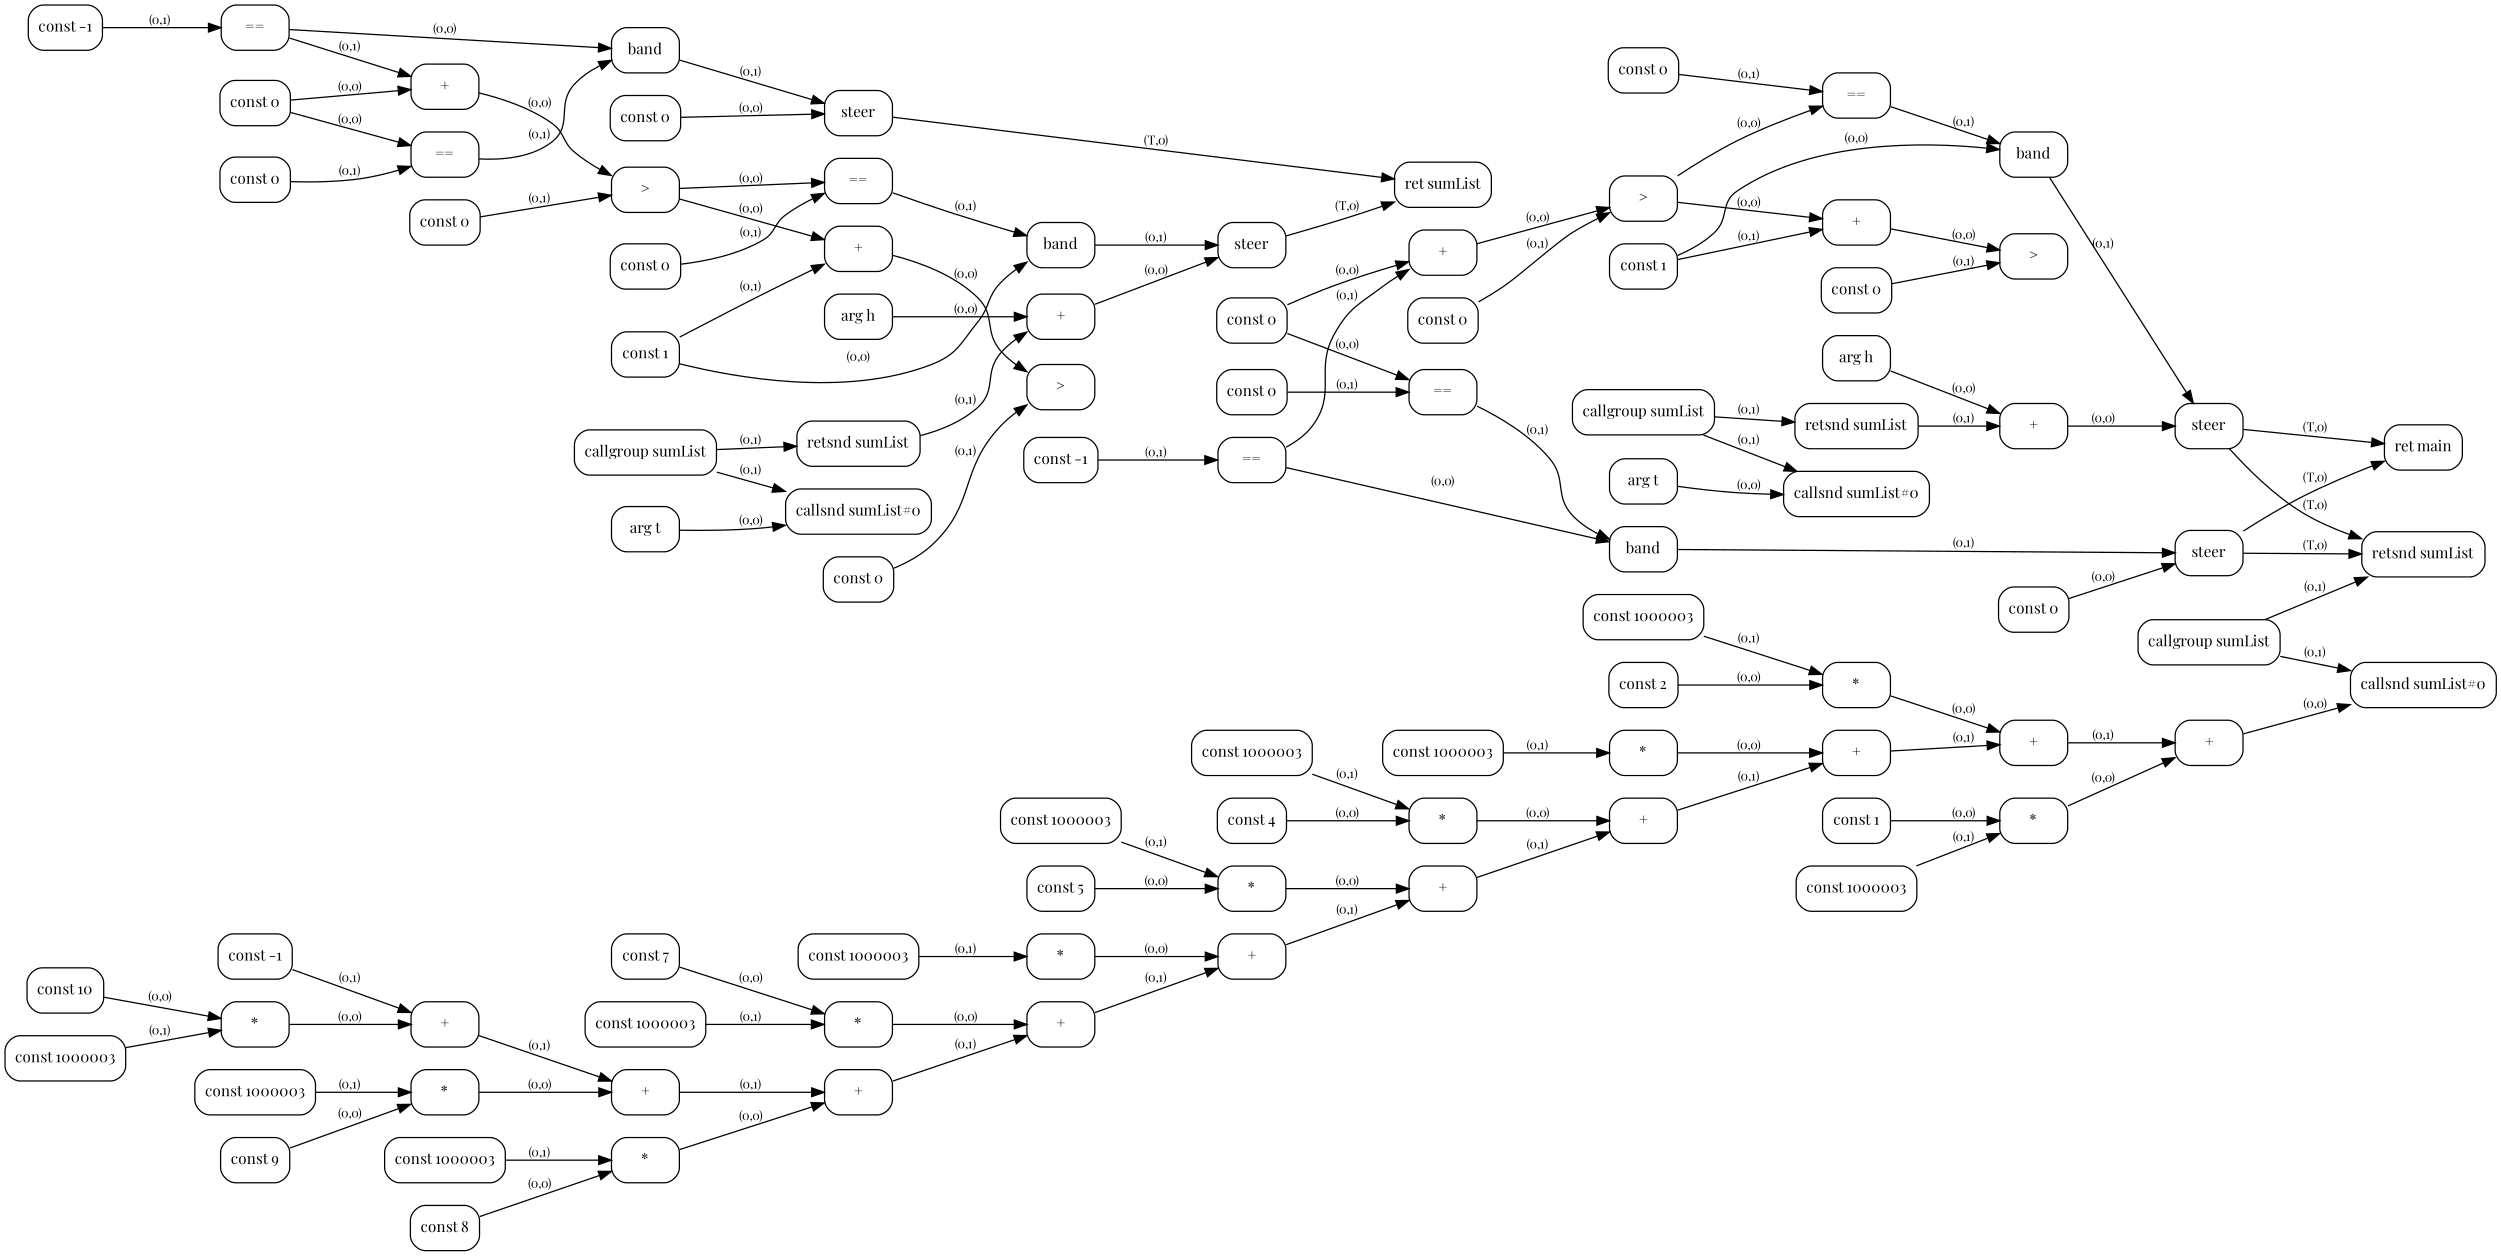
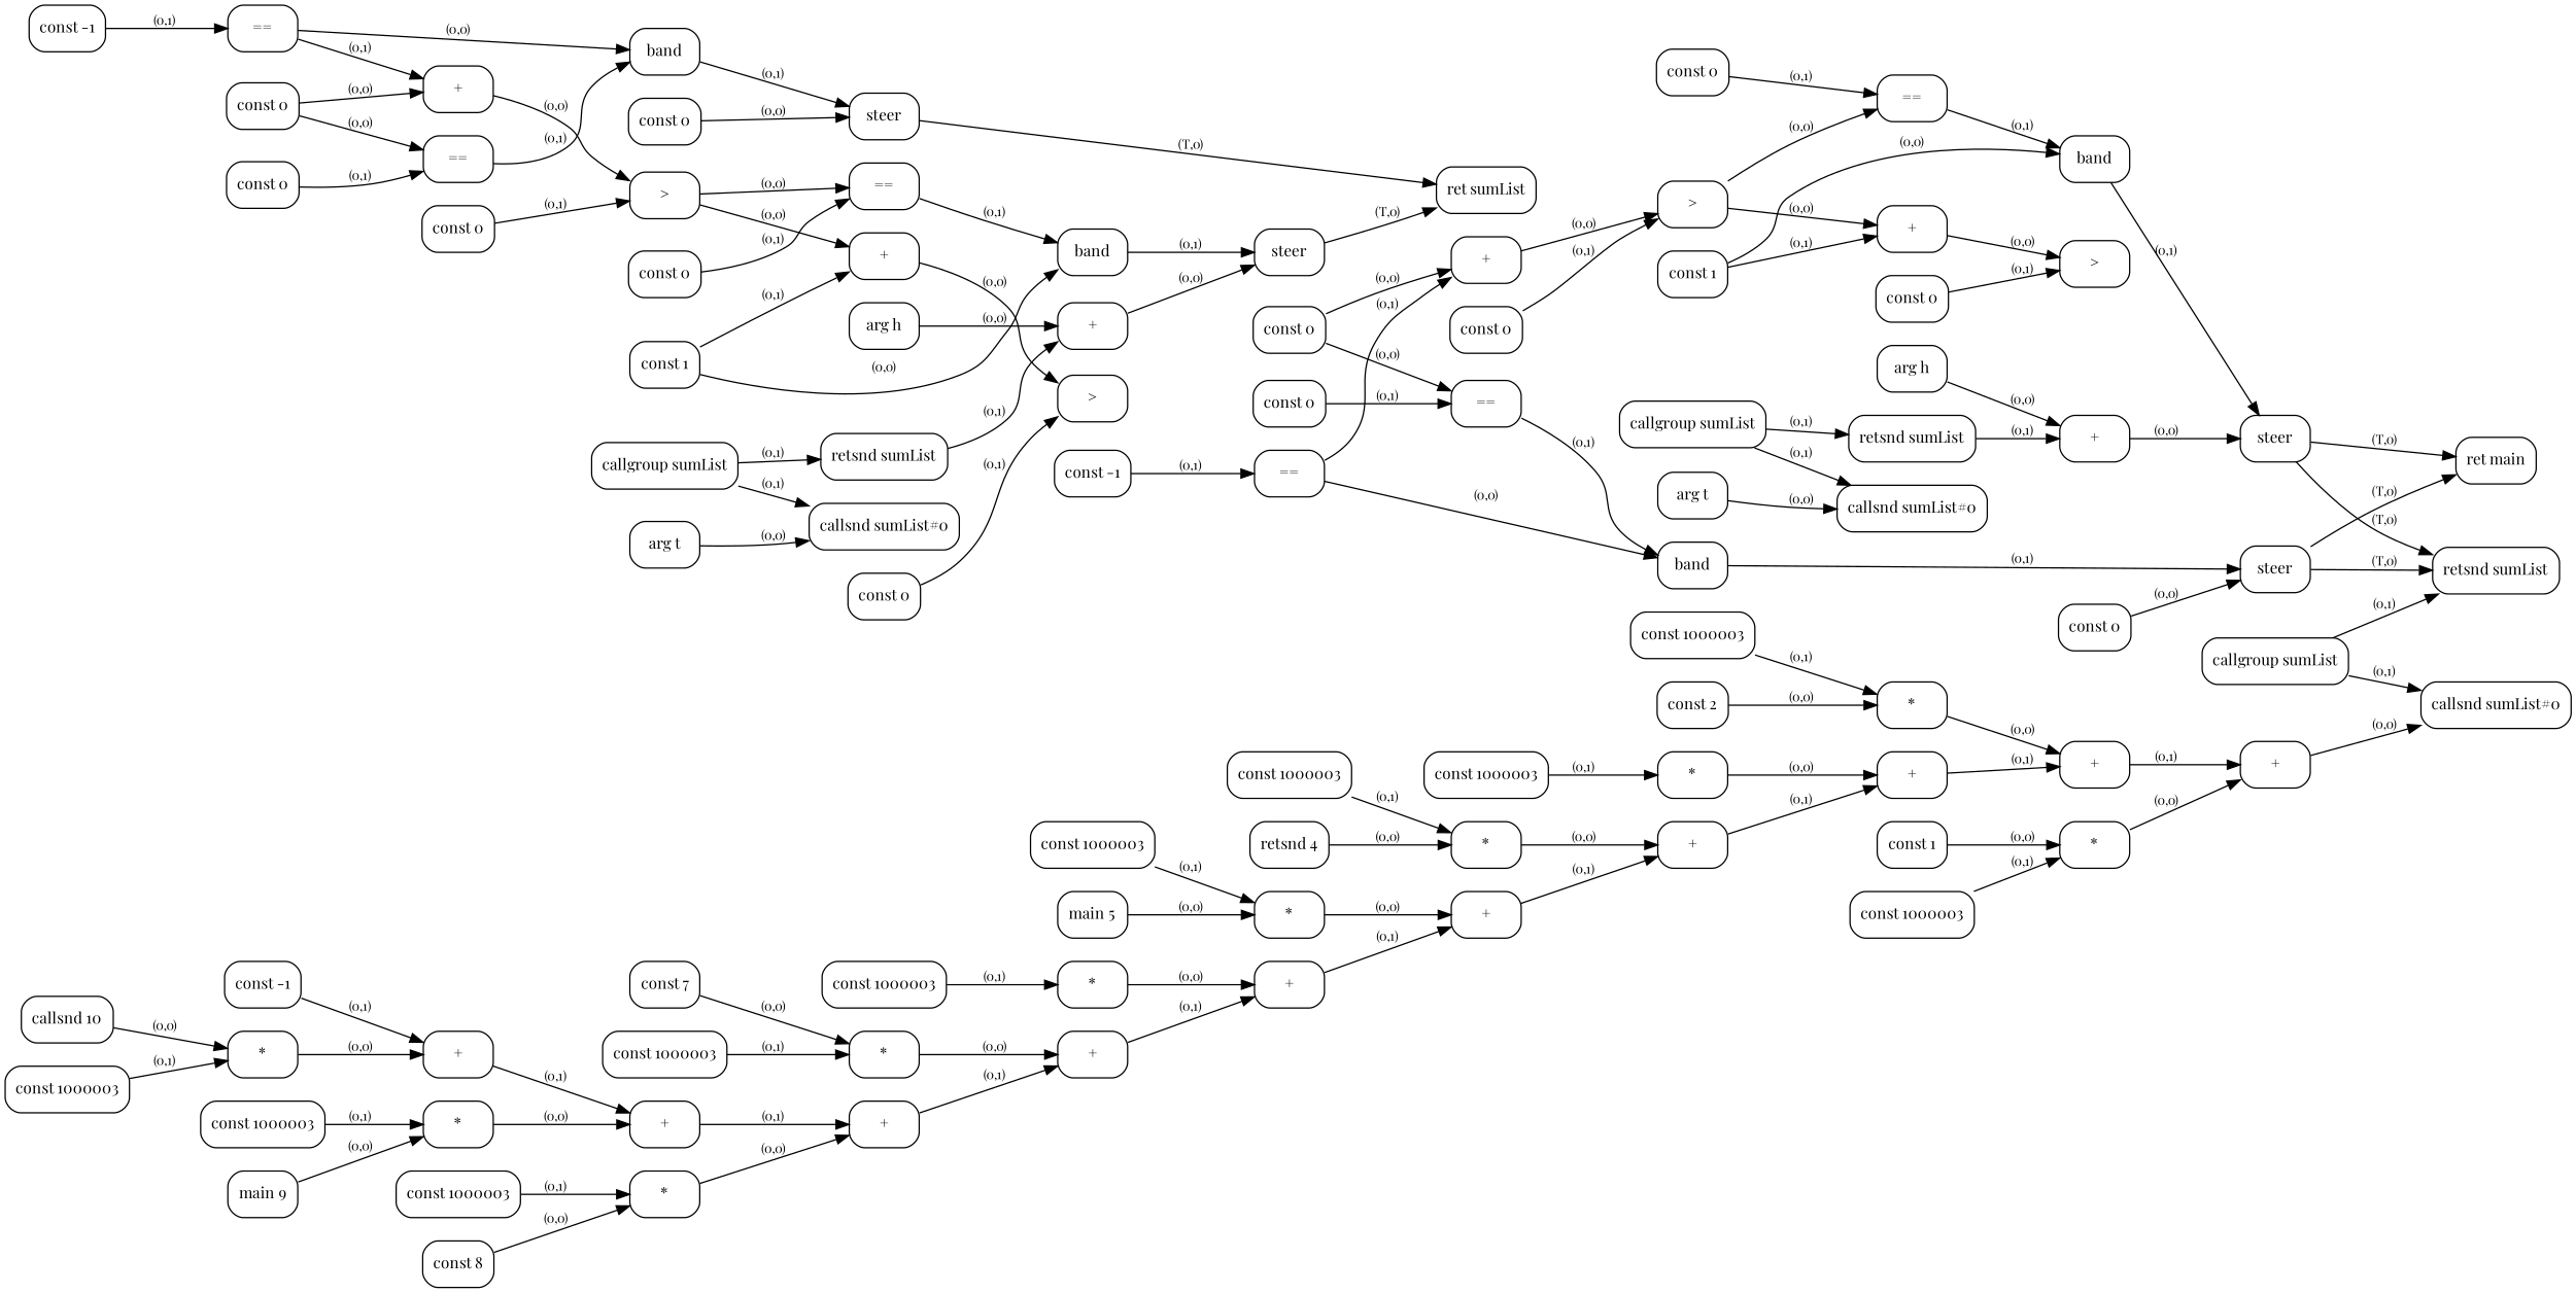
  digraph {
    fontname="Playfair Display"
    rankdir=LR
    node [fontname="Playfair Display" fontsize=12 shape=box style=rounded]
    edge [fontname="Playfair Display" fontsize=10]
    n1 [label="const -1"]
    n2 [label="+"]
    n3 [label="+"]
    n4 [label="const 1"]
    n5 [label="*"]
    n6 [label="+"]
    n7 [label="const 2"]
    n8 [label="*"]
    n9 [label="+"]
    n10 [label="*"]
    n11 [label="+"]
-   n12 [label="const 4"]
+   n12 [label="retsnd 4"]
    n13 [label="*"]
    n14 [label="+"]
-   n15 [label="const 5"]
+   n15 [label="main 5"]
    n16 [label="*"]
    n17 [label="+"]
    n18 [label="*"]
    n19 [label="+"]
    n20 [label="const 7"]
    n21 [label="*"]
    n22 [label="+"]
    n23 [label="const 8"]
    n24 [label="*"]
    n25 [label="+"]
-   n26 [label="const 9"]
+   n26 [label="main 9"]
    n27 [label="*"]
-   n28 [label="const 10"]
+   n28 [label="callsnd 10"]
    n29 [label="*"]
    n30 [label="const 1000003"]
    n31 [label="const 1000003"]
    n32 [label="const 1000003"]
    n33 [label="const 1000003"]
    n34 [label="const 1000003"]
    n35 [label="const 1000003"]
    n36 [label="const 1000003"]
    n37 [label="const 1000003"]
    n38 [label="const 1000003"]
    n39 [label="callsnd sumList#0"]
    n40 [label="const 1000003"]
    n41 [label="callgroup sumList"]
    n42 [label="retsnd sumList"]
    n43 [label="=="]
    n44 [label="+"]
    n45 [label=band]
    n46 [label="=="]
    n47 [label="+"]
    n48 [label=band]
    n49 [label="const 0"]
    n50 [label="=="]
    n51 [label=">"]
    n52 [label="const -1"]
    n53 [label=steer]
    n54 [label="const 0"]
    n55 [label="ret main"]
    n56 [label="const 0"]
    n57 [label="=="]
    n58 [label="+"]
    n59 [label="const 0"]
    n60 [label=band]
    n61 [label=">"]
    n62 [label="const 1"]
    n63 [label=steer]
    n64 [label="const 0"]
    n65 [label="arg h"]
    n66 [label="+"]
    n67 [label="arg t"]
    n68 [label="callsnd sumList#0"]
    n69 [label="callgroup sumList"]
    n70 [label="retsnd sumList"]
    n71 [label="const 0"]
    n72 [label="const 0"]
    n73 [label="=="]
    n74 [label=">"]
    n75 [label="const -1"]
    n76 [label=steer]
    n77 [label="const 0"]
    n78 [label="ret sumList"]
    n79 [label="const 0"]
    n80 [label="=="]
    n81 [label="+"]
    n82 [label="const 0"]
    n83 [label=band]
    n84 [label=">"]
    n85 [label="const 1"]
    n86 [label=steer]
    n87 [label="const 0"]
    n88 [label="arg h"]
    n89 [label="+"]
    n90 [label="arg t"]
    n91 [label="callsnd sumList#0"]
    n92 [label="callgroup sumList"]
    n93 [label="retsnd sumList"]
    n94 [label="const 0"]
    n1 -> n2 [label="(0,1)"]
    n2 -> n3 [label="(0,1)"]
    n3 -> n25 [label="(0,1)"]
    n4 -> n5 [label="(0,0)"]
    n5 -> n6 [label="(0,0)"]
    n6 -> n39 [label="(0,0)"]
    n7 -> n8 [label="(0,0)"]
    n8 -> n9 [label="(0,0)"]
    n9 -> n6 [label="(0,1)"]
    n10 -> n11 [label="(0,0)"]
    n11 -> n9 [label="(0,1)"]
    n12 -> n13 [label="(0,0)"]
    n13 -> n14 [label="(0,0)"]
    n14 -> n11 [label="(0,1)"]
    n15 -> n16 [label="(0,0)"]
    n16 -> n17 [label="(0,0)"]
    n17 -> n14 [label="(0,1)"]
    n18 -> n19 [label="(0,0)"]
    n19 -> n17 [label="(0,1)"]
    n20 -> n21 [label="(0,0)"]
    n21 -> n22 [label="(0,0)"]
    n22 -> n19 [label="(0,1)"]
    n23 -> n24 [label="(0,0)"]
    n24 -> n25 [label="(0,0)"]
    n25 -> n22 [label="(0,1)"]
    n26 -> n27 [label="(0,0)"]
    n27 -> n3 [label="(0,0)"]
    n28 -> n29 [label="(0,0)"]
    n29 -> n2 [label="(0,0)"]
    n30 -> n29 [label="(0,1)"]
    n31 -> n27 [label="(0,1)"]
    n32 -> n24 [label="(0,1)"]
    n33 -> n21 [label="(0,1)"]
    n34 -> n18 [label="(0,1)"]
    n35 -> n16 [label="(0,1)"]
    n36 -> n13 [label="(0,1)"]
    n37 -> n10 [label="(0,1)"]
    n38 -> n8 [label="(0,1)"]
    n40 -> n5 [label="(0,1)"]
    n41 -> n39 [label="(0,1)"]
    n41 -> n42 [label="(0,1)"]
    n43 -> n44 [label="(0,1)"]
    n43 -> n45 [label="(0,0)"]
    n44 -> n51 [label="(0,0)"]
    n45 -> n53 [label="(0,1)"]
    n46 -> n47 [label="(0,1)"]
    n46 -> n48 [label="(0,0)"]
    n47 -> n74 [label="(0,0)"]
    n48 -> n76 [label="(0,1)"]
    n49 -> n44 [label="(0,0)"]
    n49 -> n50 [label="(0,0)"]
    n50 -> n45 [label="(0,1)"]
    n51 -> n57 [label="(0,0)"]
    n51 -> n58 [label="(0,0)"]
    n52 -> n43 [label="(0,1)"]
    n53 -> n42 [label="(T,0)"]
    n53 -> n55 [label="(T,0)"]
    n54 -> n50 [label="(0,1)"]
    n56 -> n53 [label="(0,0)"]
    n57 -> n60 [label="(0,1)"]
    n58 -> n61 [label="(0,0)"]
    n59 -> n51 [label="(0,1)"]
    n60 -> n63 [label="(0,1)"]
    n62 -> n58 [label="(0,1)"]
    n62 -> n60 [label="(0,0)"]
    n63 -> n42 [label="(T,0)"]
    n63 -> n55 [label="(T,0)"]
    n64 -> n57 [label="(0,1)"]
    n65 -> n66 [label="(0,0)"]
    n66 -> n63 [label="(0,0)"]
    n67 -> n68 [label="(0,0)"]
    n69 -> n68 [label="(0,1)"]
    n69 -> n70 [label="(0,1)"]
    n70 -> n66 [label="(0,1)"]
    n71 -> n61 [label="(0,1)"]
    n72 -> n47 [label="(0,0)"]
    n72 -> n73 [label="(0,0)"]
    n73 -> n48 [label="(0,1)"]
    n74 -> n80 [label="(0,0)"]
    n74 -> n81 [label="(0,0)"]
    n75 -> n46 [label="(0,1)"]
    n76 -> n78 [label="(T,0)"]
    n77 -> n73 [label="(0,1)"]
    n79 -> n76 [label="(0,0)"]
    n80 -> n83 [label="(0,1)"]
    n81 -> n84 [label="(0,0)"]
    n82 -> n74 [label="(0,1)"]
    n83 -> n86 [label="(0,1)"]
    n85 -> n81 [label="(0,1)"]
    n85 -> n83 [label="(0,0)"]
    n86 -> n78 [label="(T,0)"]
    n87 -> n80 [label="(0,1)"]
    n88 -> n89 [label="(0,0)"]
    n89 -> n86 [label="(0,0)"]
    n90 -> n91 [label="(0,0)"]
    n92 -> n91 [label="(0,1)"]
    n92 -> n93 [label="(0,1)"]
    n93 -> n89 [label="(0,1)"]
    n94 -> n84 [label="(0,1)"]
  }
